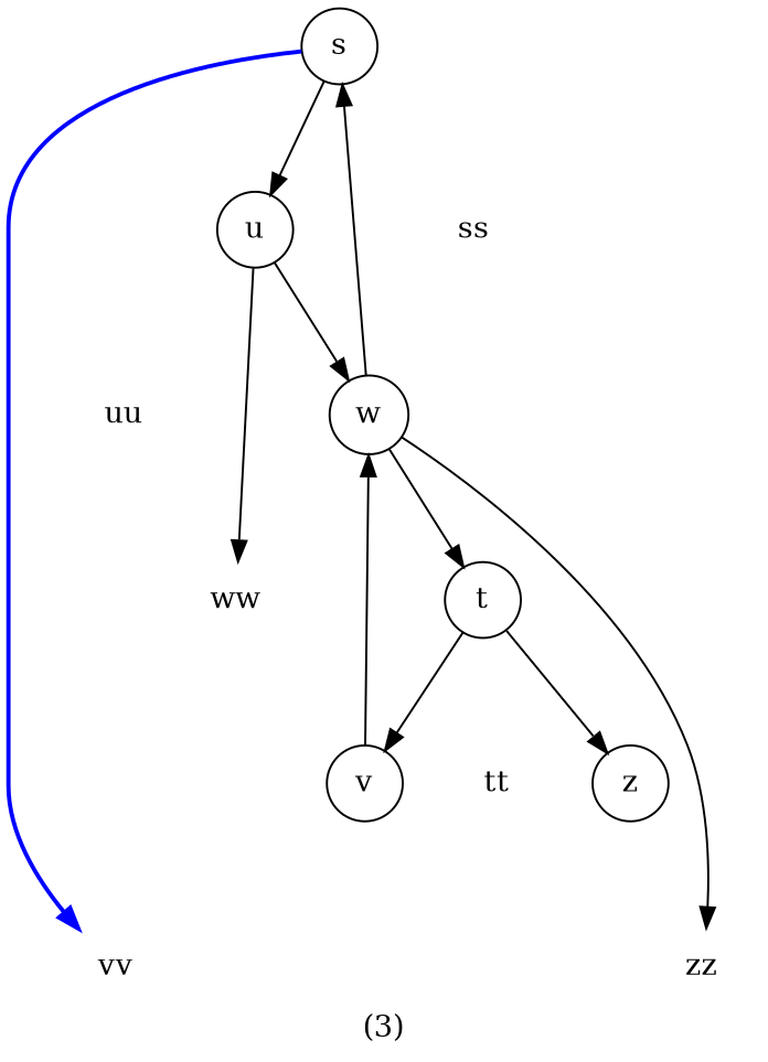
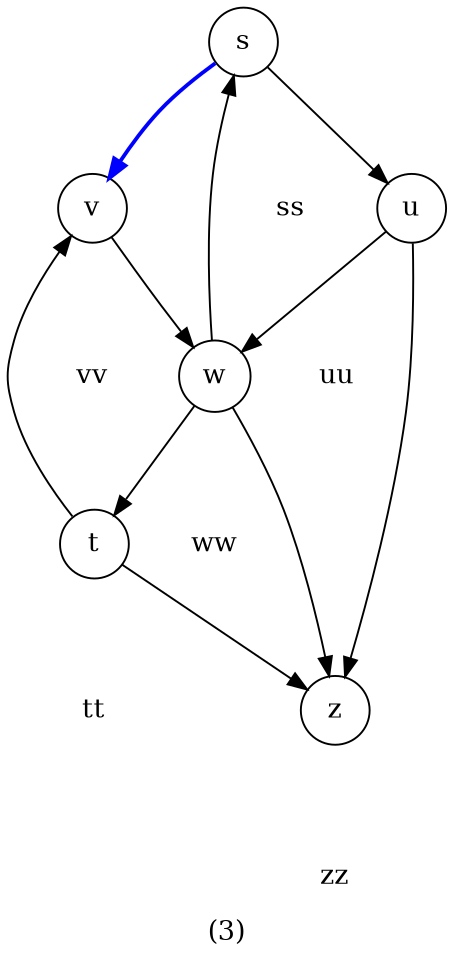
  digraph {
    label="(3)"
    lblstyle="below=-1cm"
    node [shape=circle texmode=math]
    edge [lblstyle=auto topath="bend left"]
    s [style="fill=red!20"]
    v [style="fill=blue!20"]
    u [style="fill=blue!20"]
    ss [shape=none texlbl="\color{blue}$0$"]
    w [style="fill=blue!20"]
    vv [shape=none texlbl="\color{blue}$43$"]
    z [style="fill=blue!20"]
    t [style="fill=blue!20"]
    ww [shape=none texlbl="\color{blue}$43$"]
    uu [shape=none texlbl="\color{blue}$43$"]
    zz [shape=none texlbl="\color{blue}$43$"]
    tt [shape=none texlbl="\color{blue}$43$"]
-   s -> vv [color=blue label=" " style=bold texlbl="$7$" topath="bend right"]
+   s -> v [color=blue label=" " style=bold texlbl="$7$" topath="bend right"]
    s -> u [label=" " texlbl="$2$"]
    s -> ss [label=" " style=invis topath=""]
    v -> w [label=" " texlbl="$1$"]
    v -> vv [label=" " style=invis topath=""]
    u -> w [label=" " texlbl="$1$"]
-   u -> ww [label=" " texlbl="$3$"]
+   u -> z [label=" " texlbl="$3$"]
    u -> uu [label=" " style=invis topath=""]
    w -> s [label=" " texlbl="$4$"]
-   w -> zz [label=" " texlbl="$1$" topath="bend right"]
+   w -> z [label=" " texlbl="$1$" topath="bend right"]
    w -> t [label=" " texlbl="$4$"]
    w -> ww [label=" " style=invis topath=""]
    z -> zz [label=" " style=invis topath=""]
    t -> v [label=" " texlbl="$0$"]
    t -> z [label=" " texlbl="$2$"]
    t -> tt [label=" " style=invis topath=""]
  }
